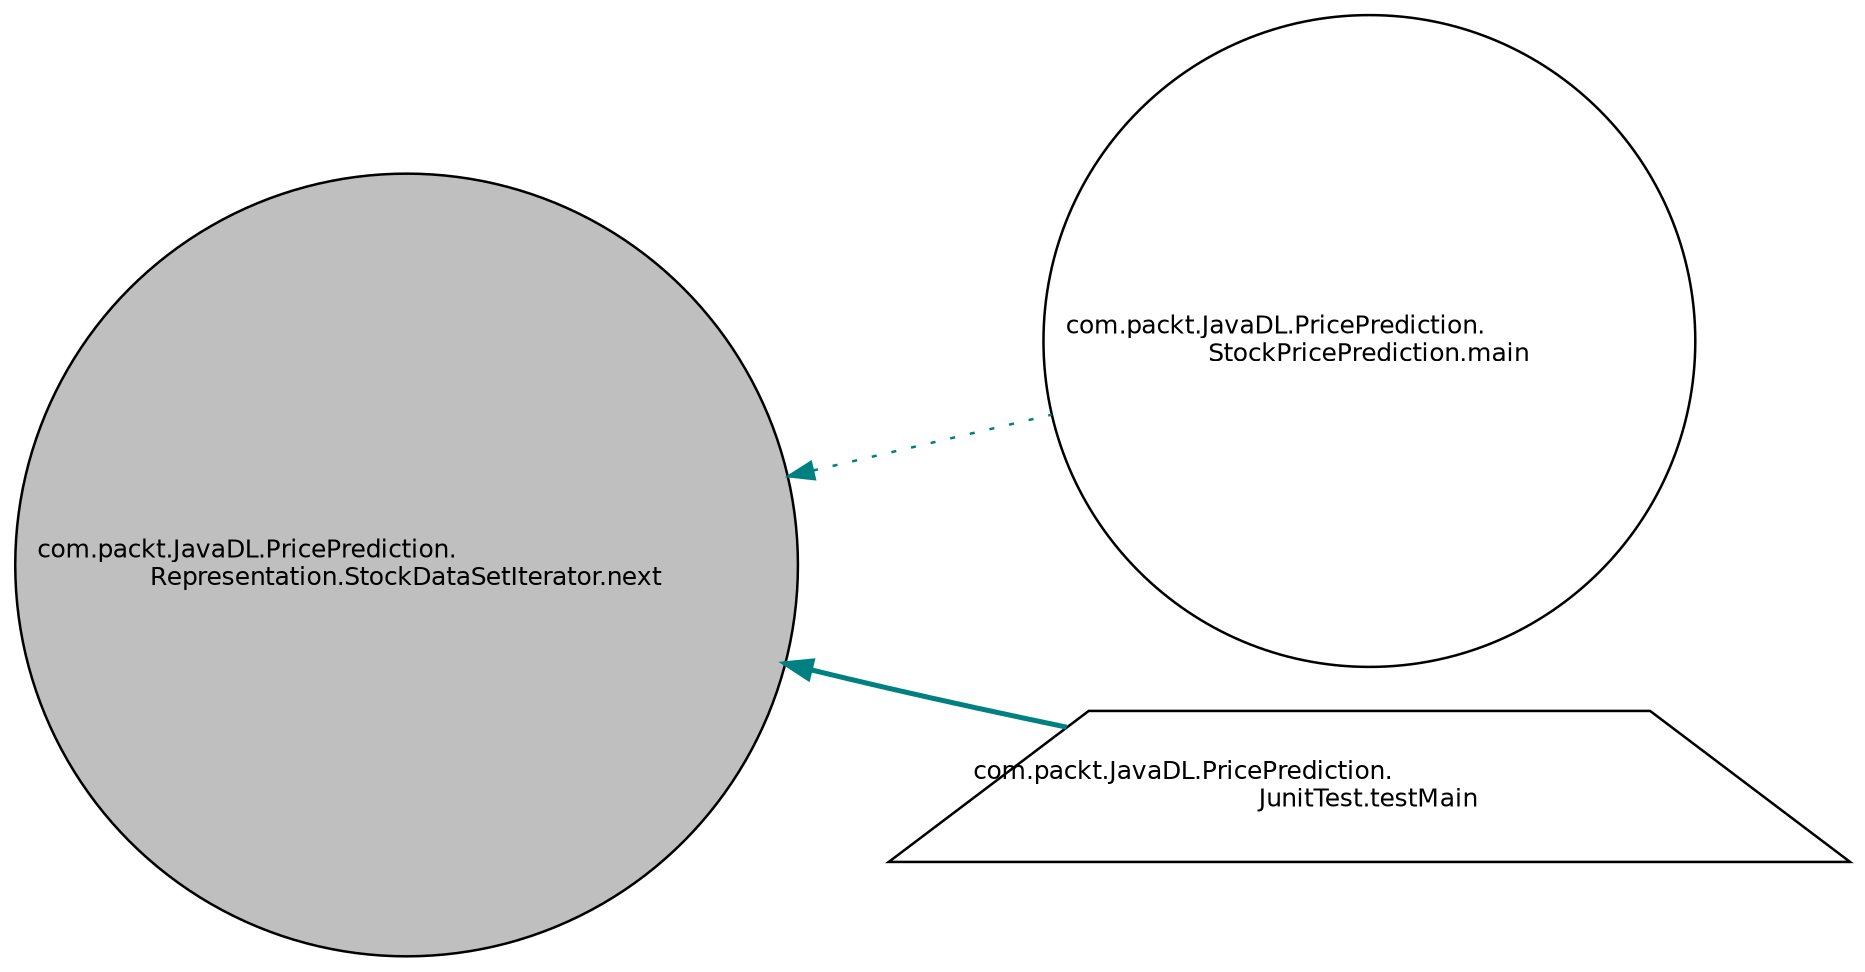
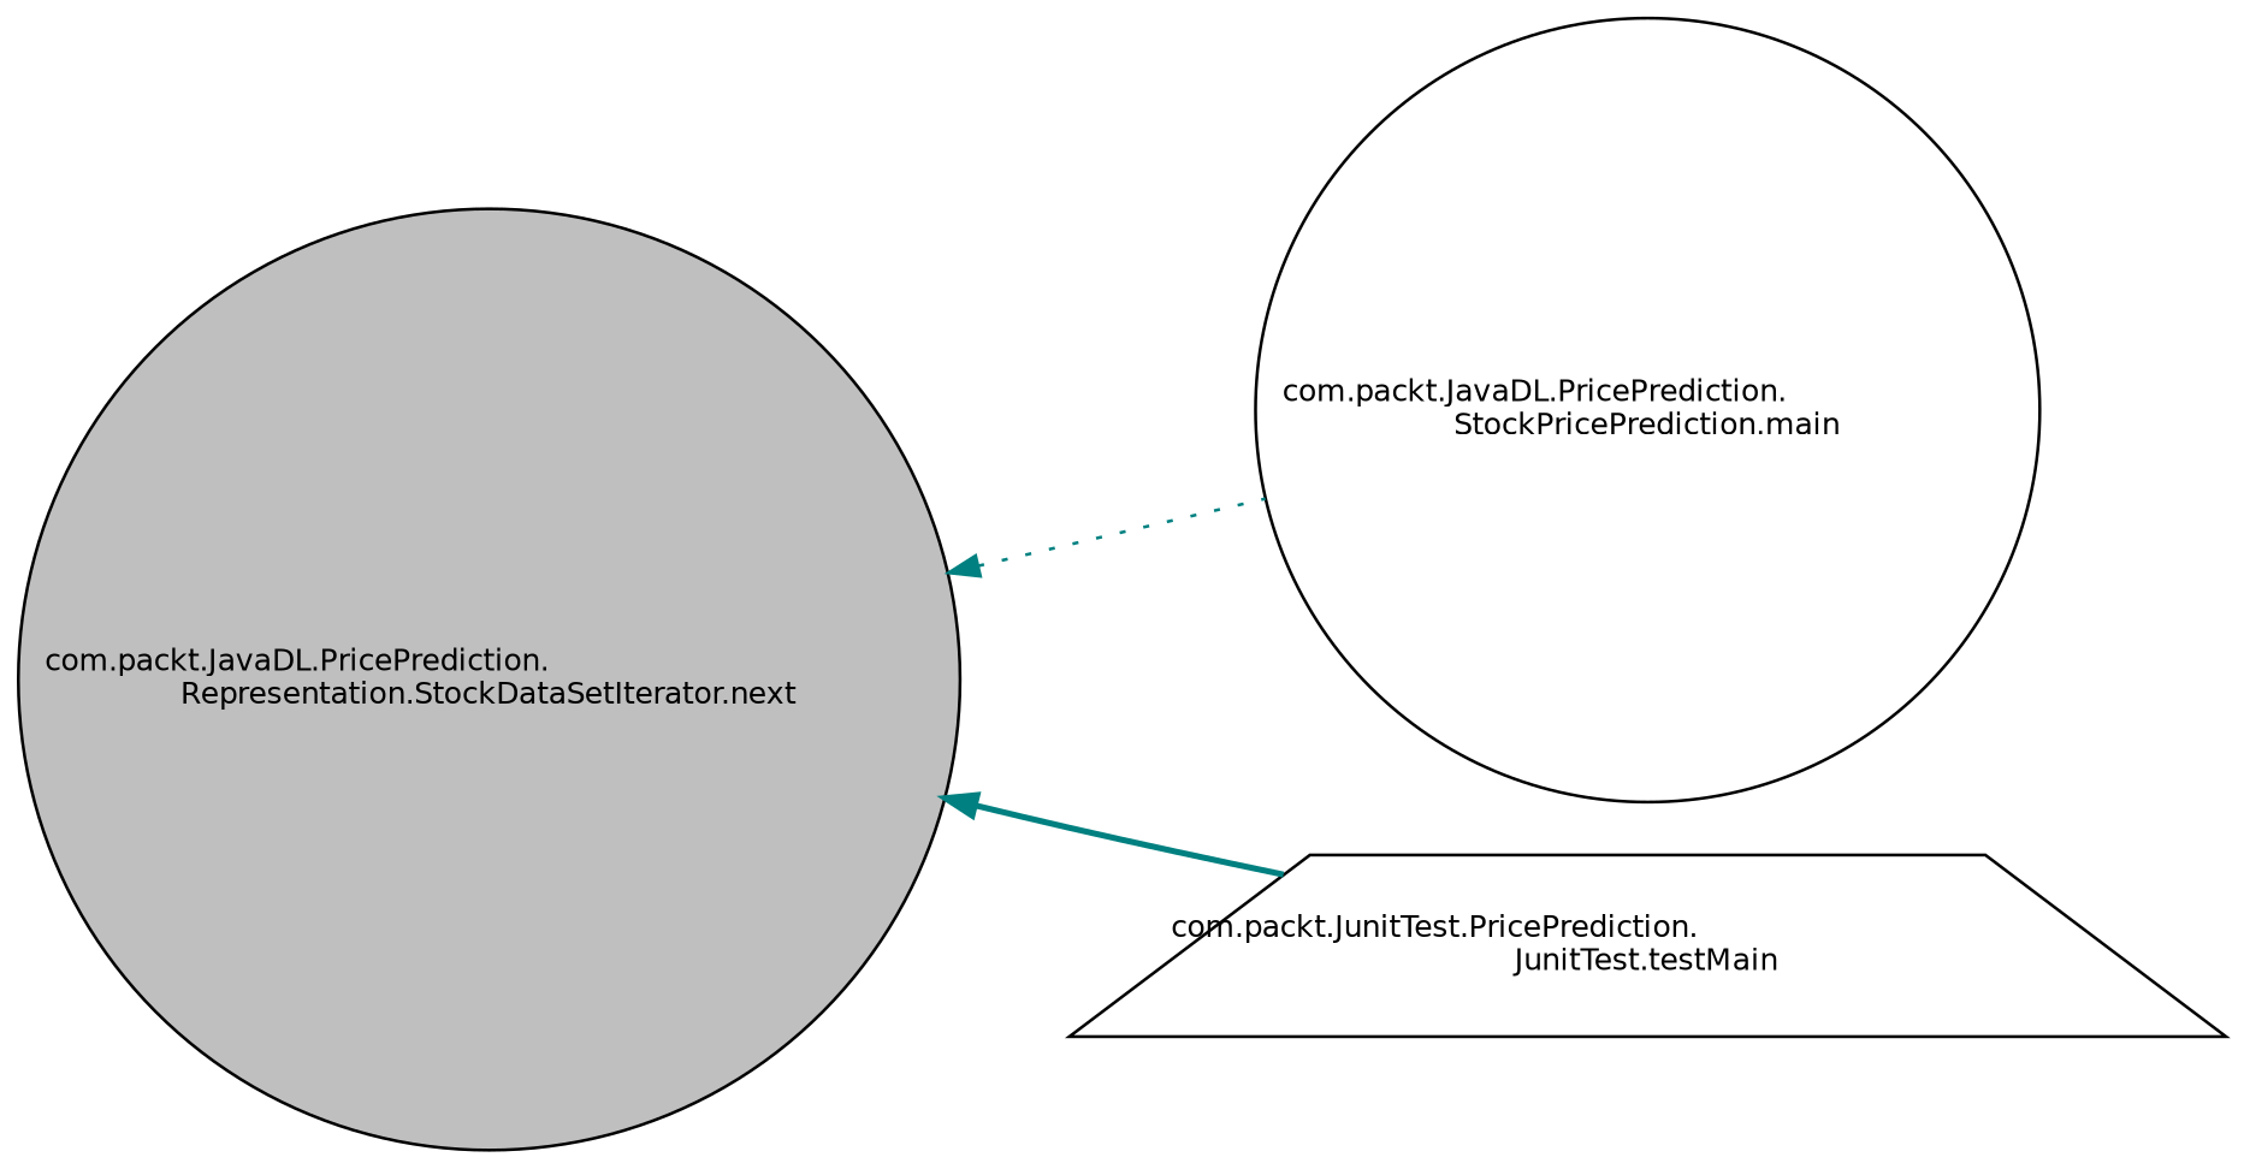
  digraph {
    rankdir=LR
    node [color=black fillcolor=white fontname=Helvetica fontsize=10 shape=circle style=filled]
    edge [color=teal dir=back fontname=Helvetica fontsize=10 labelfontname=Helvetica labelfontsize=10]
    n1 [fillcolor=grey75 fontcolor=black height=0.2 label="com.packt.JavaDL.PricePrediction.\lRepresentation.StockDataSetIterator.next" width=0.4]
    n2 [height=0.2 label="com.packt.JavaDL.PricePrediction.\lStockPricePrediction.main" width=0.4]
-   n3 [height=0.2 label="com.packt.JavaDL.PricePrediction.\lJunitTest.testMain" shape=trapezium width=0.4]
+   n3 [height=0.2 label="com.packt.JunitTest.PricePrediction.\lJunitTest.testMain" shape=trapezium width=0.4]
    n1 -> n2 [style=dotted]
    n1 -> n3 [style=bold]
  }
